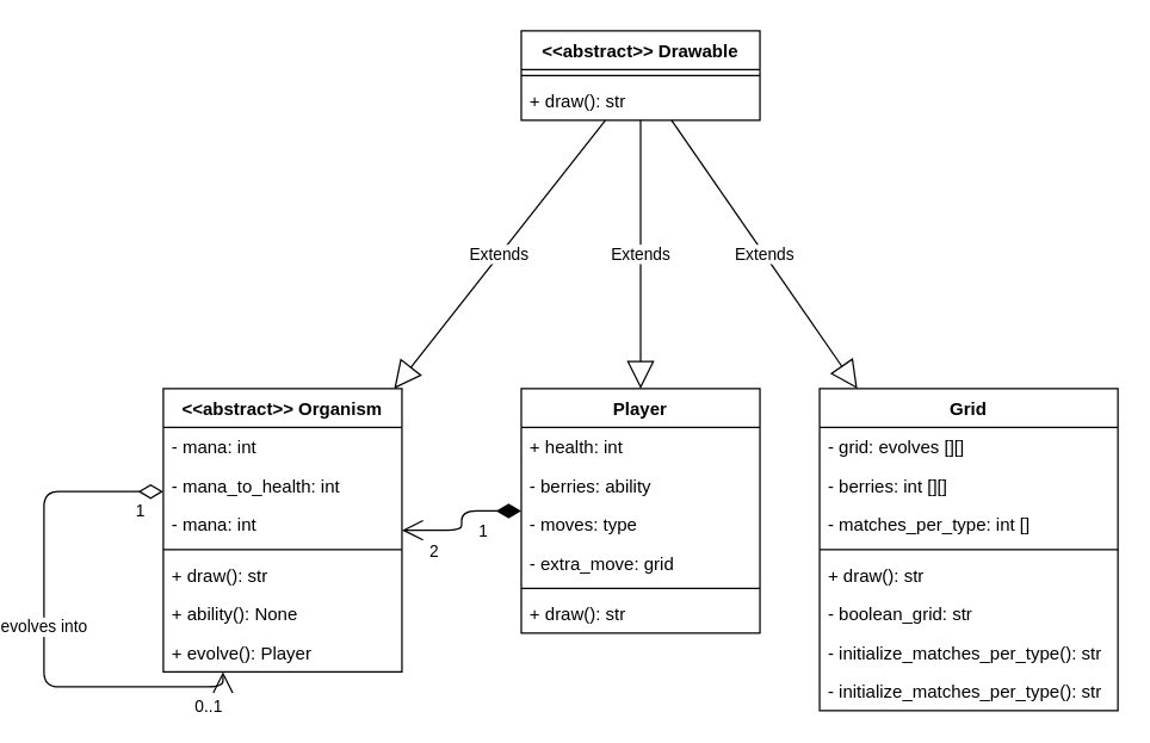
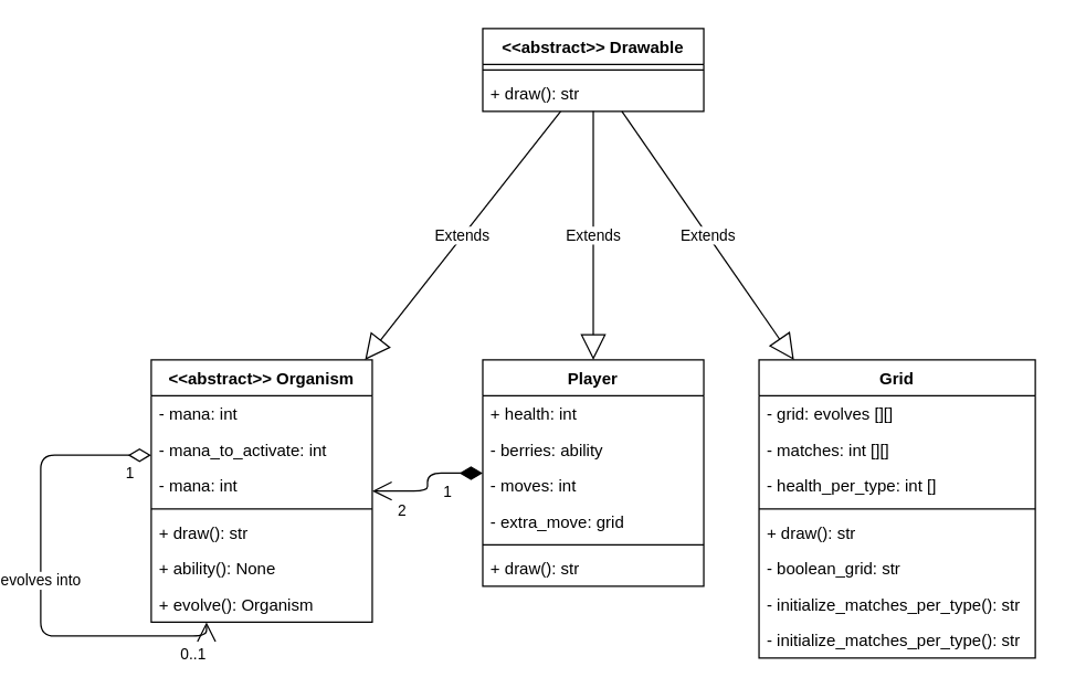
  <mxCell id="0" />
  <mxCell id="1" parent="0" />
  <mxCell id="2" value="&lt;&lt;abstract&gt;&gt; Organism" style="swimlane;fontStyle=1;align=center;verticalAlign=top;childLayout=stackLayout;horizontal=1;startSize=26;horizontalStack=0;resizeParent=1;resizeParentMax=0;resizeLast=0;collapsible=1;marginBottom=0;" vertex="1" parent="1"><mxGeometry x="100" y="260" width="160" height="190" as="geometry" /></mxCell>
  <mxCell id="3" value="- mana: int" style="text;strokeColor=none;fillColor=none;align=left;verticalAlign=top;spacingLeft=4;spacingRight=4;overflow=hidden;rotatable=0;points=[[0,0.5],[1,0.5]];portConstraint=eastwest;" vertex="1" parent="2"><mxGeometry y="26" width="160" height="26" as="geometry" /></mxCell>
- <mxCell id="4" value="- mana_to_health: int" style="text;strokeColor=none;fillColor=none;align=left;verticalAlign=top;spacingLeft=4;spacingRight=4;overflow=hidden;rotatable=0;points=[[0,0.5],[1,0.5]];portConstraint=eastwest;" vertex="1" parent="2"><mxGeometry y="52" width="160" height="26" as="geometry" /></mxCell>
+ <mxCell id="4" value="- mana_to_activate: int" style="text;strokeColor=none;fillColor=none;align=left;verticalAlign=top;spacingLeft=4;spacingRight=4;overflow=hidden;rotatable=0;points=[[0,0.5],[1,0.5]];portConstraint=eastwest;" vertex="1" parent="2"><mxGeometry y="52" width="160" height="26" as="geometry" /></mxCell>
  <mxCell id="5" value="- mana: int" style="text;strokeColor=none;fillColor=none;align=left;verticalAlign=top;spacingLeft=4;spacingRight=4;overflow=hidden;rotatable=0;points=[[0,0.5],[1,0.5]];portConstraint=eastwest;" vertex="1" parent="2"><mxGeometry y="78" width="160" height="26" as="geometry" /></mxCell>
  <mxCell id="6" value="" style="line;strokeWidth=1;fillColor=none;align=left;verticalAlign=middle;spacingTop=-1;spacingLeft=3;spacingRight=3;rotatable=0;labelPosition=right;points=[];portConstraint=eastwest;" vertex="1" parent="2"><mxGeometry y="104" width="160" height="8" as="geometry" /></mxCell>
  <mxCell id="7" value="+ draw(): str" style="text;strokeColor=none;fillColor=none;align=left;verticalAlign=top;spacingLeft=4;spacingRight=4;overflow=hidden;rotatable=0;points=[[0,0.5],[1,0.5]];portConstraint=eastwest;" vertex="1" parent="2"><mxGeometry y="112" width="160" height="26" as="geometry" /></mxCell>
  <mxCell id="8" value="+ ability(): None" style="text;strokeColor=none;fillColor=none;align=left;verticalAlign=top;spacingLeft=4;spacingRight=4;overflow=hidden;rotatable=0;points=[[0,0.5],[1,0.5]];portConstraint=eastwest;" vertex="1" parent="2"><mxGeometry y="138" width="160" height="26" as="geometry" /></mxCell>
- <mxCell id="9" value="+ evolve(): Player" style="text;strokeColor=none;fillColor=none;align=left;verticalAlign=top;spacingLeft=4;spacingRight=4;overflow=hidden;rotatable=0;points=[[0,0.5],[1,0.5]];portConstraint=eastwest;" vertex="1" parent="2"><mxGeometry y="164" width="160" height="26" as="geometry" /></mxCell>
+ <mxCell id="9" value="+ evolve(): Organism" style="text;strokeColor=none;fillColor=none;align=left;verticalAlign=top;spacingLeft=4;spacingRight=4;overflow=hidden;rotatable=0;points=[[0,0.5],[1,0.5]];portConstraint=eastwest;" vertex="1" parent="2"><mxGeometry y="164" width="160" height="26" as="geometry" /></mxCell>
  <mxCell id="10" value="Player" style="swimlane;fontStyle=1;align=center;verticalAlign=top;childLayout=stackLayout;horizontal=1;startSize=26;horizontalStack=0;resizeParent=1;resizeParentMax=0;resizeLast=0;collapsible=1;marginBottom=0;" vertex="1" parent="1"><mxGeometry x="340" y="260" width="160" height="164" as="geometry" /></mxCell>
  <mxCell id="11" value="+ health: int" style="text;strokeColor=none;fillColor=none;align=left;verticalAlign=top;spacingLeft=4;spacingRight=4;overflow=hidden;rotatable=0;points=[[0,0.5],[1,0.5]];portConstraint=eastwest;" vertex="1" parent="10"><mxGeometry y="26" width="160" height="26" as="geometry" /></mxCell>
  <mxCell id="12" value="- berries: ability" style="text;strokeColor=none;fillColor=none;align=left;verticalAlign=top;spacingLeft=4;spacingRight=4;overflow=hidden;rotatable=0;points=[[0,0.5],[1,0.5]];portConstraint=eastwest;" vertex="1" parent="10"><mxGeometry y="52" width="160" height="26" as="geometry" /></mxCell>
- <mxCell id="13" value="- moves: type" style="text;strokeColor=none;fillColor=none;align=left;verticalAlign=top;spacingLeft=4;spacingRight=4;overflow=hidden;rotatable=0;points=[[0,0.5],[1,0.5]];portConstraint=eastwest;" vertex="1" parent="10"><mxGeometry y="78" width="160" height="26" as="geometry" /></mxCell>
+ <mxCell id="13" value="- moves: int" style="text;strokeColor=none;fillColor=none;align=left;verticalAlign=top;spacingLeft=4;spacingRight=4;overflow=hidden;rotatable=0;points=[[0,0.5],[1,0.5]];portConstraint=eastwest;" vertex="1" parent="10"><mxGeometry y="78" width="160" height="26" as="geometry" /></mxCell>
  <mxCell id="14" value="- extra_move: grid" style="text;strokeColor=none;fillColor=none;align=left;verticalAlign=top;spacingLeft=4;spacingRight=4;overflow=hidden;rotatable=0;points=[[0,0.5],[1,0.5]];portConstraint=eastwest;" vertex="1" parent="10"><mxGeometry y="104" width="160" height="26" as="geometry" /></mxCell>
  <mxCell id="15" value="" style="line;strokeWidth=1;fillColor=none;align=left;verticalAlign=middle;spacingTop=-1;spacingLeft=3;spacingRight=3;rotatable=0;labelPosition=right;points=[];portConstraint=eastwest;" vertex="1" parent="10"><mxGeometry y="130" width="160" height="8" as="geometry" /></mxCell>
  <mxCell id="16" value="+ draw(): str" style="text;strokeColor=none;fillColor=none;align=left;verticalAlign=top;spacingLeft=4;spacingRight=4;overflow=hidden;rotatable=0;points=[[0,0.5],[1,0.5]];portConstraint=eastwest;" vertex="1" parent="10"><mxGeometry y="138" width="160" height="26" as="geometry" /></mxCell>
  <mxCell id="17" value="Grid" style="swimlane;fontStyle=1;align=center;verticalAlign=top;childLayout=stackLayout;horizontal=1;startSize=26;horizontalStack=0;resizeParent=1;resizeParentMax=0;resizeLast=0;collapsible=1;marginBottom=0;" vertex="1" parent="1"><mxGeometry x="540" y="260" width="200" height="216" as="geometry" /></mxCell>
  <mxCell id="18" value="- grid: evolves [][]" style="text;strokeColor=none;fillColor=none;align=left;verticalAlign=top;spacingLeft=4;spacingRight=4;overflow=hidden;rotatable=0;points=[[0,0.5],[1,0.5]];portConstraint=eastwest;" vertex="1" parent="17"><mxGeometry y="26" width="200" height="26" as="geometry" /></mxCell>
- <mxCell id="19" value="- berries: int [][]" style="text;strokeColor=none;fillColor=none;align=left;verticalAlign=top;spacingLeft=4;spacingRight=4;overflow=hidden;rotatable=0;points=[[0,0.5],[1,0.5]];portConstraint=eastwest;" vertex="1" parent="17"><mxGeometry y="52" width="200" height="26" as="geometry" /></mxCell>
- <mxCell id="20" value="- matches_per_type: int []" style="text;strokeColor=none;fillColor=none;align=left;verticalAlign=top;spacingLeft=4;spacingRight=4;overflow=hidden;rotatable=0;points=[[0,0.5],[1,0.5]];portConstraint=eastwest;" vertex="1" parent="17"><mxGeometry y="78" width="200" height="26" as="geometry" /></mxCell>
+ <mxCell id="19" value="- matches: int [][]" style="text;strokeColor=none;fillColor=none;align=left;verticalAlign=top;spacingLeft=4;spacingRight=4;overflow=hidden;rotatable=0;points=[[0,0.5],[1,0.5]];portConstraint=eastwest;" vertex="1" parent="17"><mxGeometry y="52" width="200" height="26" as="geometry" /></mxCell>
+ <mxCell id="20" value="- health_per_type: int []" style="text;strokeColor=none;fillColor=none;align=left;verticalAlign=top;spacingLeft=4;spacingRight=4;overflow=hidden;rotatable=0;points=[[0,0.5],[1,0.5]];portConstraint=eastwest;" vertex="1" parent="17"><mxGeometry y="78" width="200" height="26" as="geometry" /></mxCell>
  <mxCell id="21" value="" style="line;strokeWidth=1;fillColor=none;align=left;verticalAlign=middle;spacingTop=-1;spacingLeft=3;spacingRight=3;rotatable=0;labelPosition=right;points=[];portConstraint=eastwest;" vertex="1" parent="17"><mxGeometry y="104" width="200" height="8" as="geometry" /></mxCell>
  <mxCell id="22" value="+ draw(): str" style="text;strokeColor=none;fillColor=none;align=left;verticalAlign=top;spacingLeft=4;spacingRight=4;overflow=hidden;rotatable=0;points=[[0,0.5],[1,0.5]];portConstraint=eastwest;" vertex="1" parent="17"><mxGeometry y="112" width="200" height="26" as="geometry" /></mxCell>
  <mxCell id="23" value="- boolean_grid: str" style="text;strokeColor=none;fillColor=none;align=left;verticalAlign=top;spacingLeft=4;spacingRight=4;overflow=hidden;rotatable=0;points=[[0,0.5],[1,0.5]];portConstraint=eastwest;" vertex="1" parent="17"><mxGeometry y="138" width="200" height="26" as="geometry" /></mxCell>
  <mxCell id="24" value="- initialize_matches_per_type(): str" style="text;strokeColor=none;fillColor=none;align=left;verticalAlign=top;spacingLeft=4;spacingRight=4;overflow=hidden;rotatable=0;points=[[0,0.5],[1,0.5]];portConstraint=eastwest;" vertex="1" parent="17"><mxGeometry y="164" width="200" height="26" as="geometry" /></mxCell>
  <mxCell id="25" value="- initialize_matches_per_type(): str" style="text;strokeColor=none;fillColor=none;align=left;verticalAlign=top;spacingLeft=4;spacingRight=4;overflow=hidden;rotatable=0;points=[[0,0.5],[1,0.5]];portConstraint=eastwest;" vertex="1" parent="17"><mxGeometry y="190" width="200" height="26" as="geometry" /></mxCell>
  <mxCell id="26" value="evolves into" style="endArrow=open;html=1;endSize=12;startArrow=diamondThin;startSize=14;startFill=0;edgeStyle=orthogonalEdgeStyle;" edge="1" parent="1" source="2" target="2"><mxGeometry relative="1" as="geometry"><mxPoint x="0" y="430" as="sourcePoint" /><mxPoint x="140" y="400" as="targetPoint" /><Array as="points"><mxPoint x="20" y="329" /><mxPoint x="20" y="460" /><mxPoint x="140" y="460" /></Array></mxGeometry></mxCell>
  <mxCell id="27" value="1" style="edgeLabel;resizable=0;html=1;align=left;verticalAlign=top;" connectable="0" vertex="1" parent="26"><mxGeometry x="-1" relative="1" as="geometry"><mxPoint x="-20" as="offset" /></mxGeometry></mxCell>
  <mxCell id="28" value="0..1" style="edgeLabel;resizable=0;html=1;align=right;verticalAlign=top;" connectable="0" vertex="1" parent="26"><mxGeometry x="1" relative="1" as="geometry"><mxPoint y="10" as="offset" /></mxGeometry></mxCell>
  <mxCell id="29" value="" style="endArrow=open;html=1;endSize=12;startArrow=diamondThin;startSize=14;startFill=1;edgeStyle=orthogonalEdgeStyle;" edge="1" parent="1" source="10" target="2"><mxGeometry relative="1" as="geometry"><mxPoint x="170" y="200" as="sourcePoint" /><mxPoint x="140" y="180" as="targetPoint" /><Array as="points" /></mxGeometry></mxCell>
  <mxCell id="30" value="1" style="edgeLabel;resizable=0;html=1;align=left;verticalAlign=top;" connectable="0" vertex="1" parent="29"><mxGeometry x="-1" relative="1" as="geometry"><mxPoint x="-30" y="1" as="offset" /></mxGeometry></mxCell>
  <mxCell id="31" value="2" style="edgeLabel;resizable=0;html=1;align=right;verticalAlign=top;" connectable="0" vertex="1" parent="29"><mxGeometry x="1" relative="1" as="geometry"><mxPoint x="25" y="1" as="offset" /></mxGeometry></mxCell>
  <mxCell id="32" value="&lt;&lt;abstract&gt;&gt; Drawable" style="swimlane;fontStyle=1;align=center;verticalAlign=top;childLayout=stackLayout;horizontal=1;startSize=26;horizontalStack=0;resizeParent=1;resizeParentMax=0;resizeLast=0;collapsible=1;marginBottom=0;" vertex="1" parent="1"><mxGeometry x="340" y="20" width="160" height="60" as="geometry" /></mxCell>
  <mxCell id="33" value="" style="line;strokeWidth=1;fillColor=none;align=left;verticalAlign=middle;spacingTop=-1;spacingLeft=3;spacingRight=3;rotatable=0;labelPosition=right;points=[];portConstraint=eastwest;" vertex="1" parent="32"><mxGeometry y="26" width="160" height="8" as="geometry" /></mxCell>
  <mxCell id="34" value="+ draw(): str" style="text;strokeColor=none;fillColor=none;align=left;verticalAlign=top;spacingLeft=4;spacingRight=4;overflow=hidden;rotatable=0;points=[[0,0.5],[1,0.5]];portConstraint=eastwest;" vertex="1" parent="32"><mxGeometry y="34" width="160" height="26" as="geometry" /></mxCell>
  <mxCell id="35" value="Extends" style="endArrow=block;endSize=16;endFill=0;html=1;" edge="1" parent="1" source="32" target="2"><mxGeometry width="160" relative="1" as="geometry"><mxPoint x="340" y="230" as="sourcePoint" /><mxPoint x="230" y="200" as="targetPoint" /></mxGeometry></mxCell>
  <mxCell id="36" value="Extends" style="endArrow=block;endSize=16;endFill=0;html=1;" edge="1" parent="1" source="32" target="10"><mxGeometry width="160" relative="1" as="geometry"><mxPoint x="394.854" y="130" as="sourcePoint" /><mxPoint x="230" y="270.714" as="targetPoint" /></mxGeometry></mxCell>
  <mxCell id="37" value="Extends" style="endArrow=block;endSize=16;endFill=0;html=1;" edge="1" parent="1" source="32" target="17"><mxGeometry width="160" relative="1" as="geometry"><mxPoint x="404.854" y="140" as="sourcePoint" /><mxPoint x="240" y="280.714" as="targetPoint" /></mxGeometry></mxCell>
